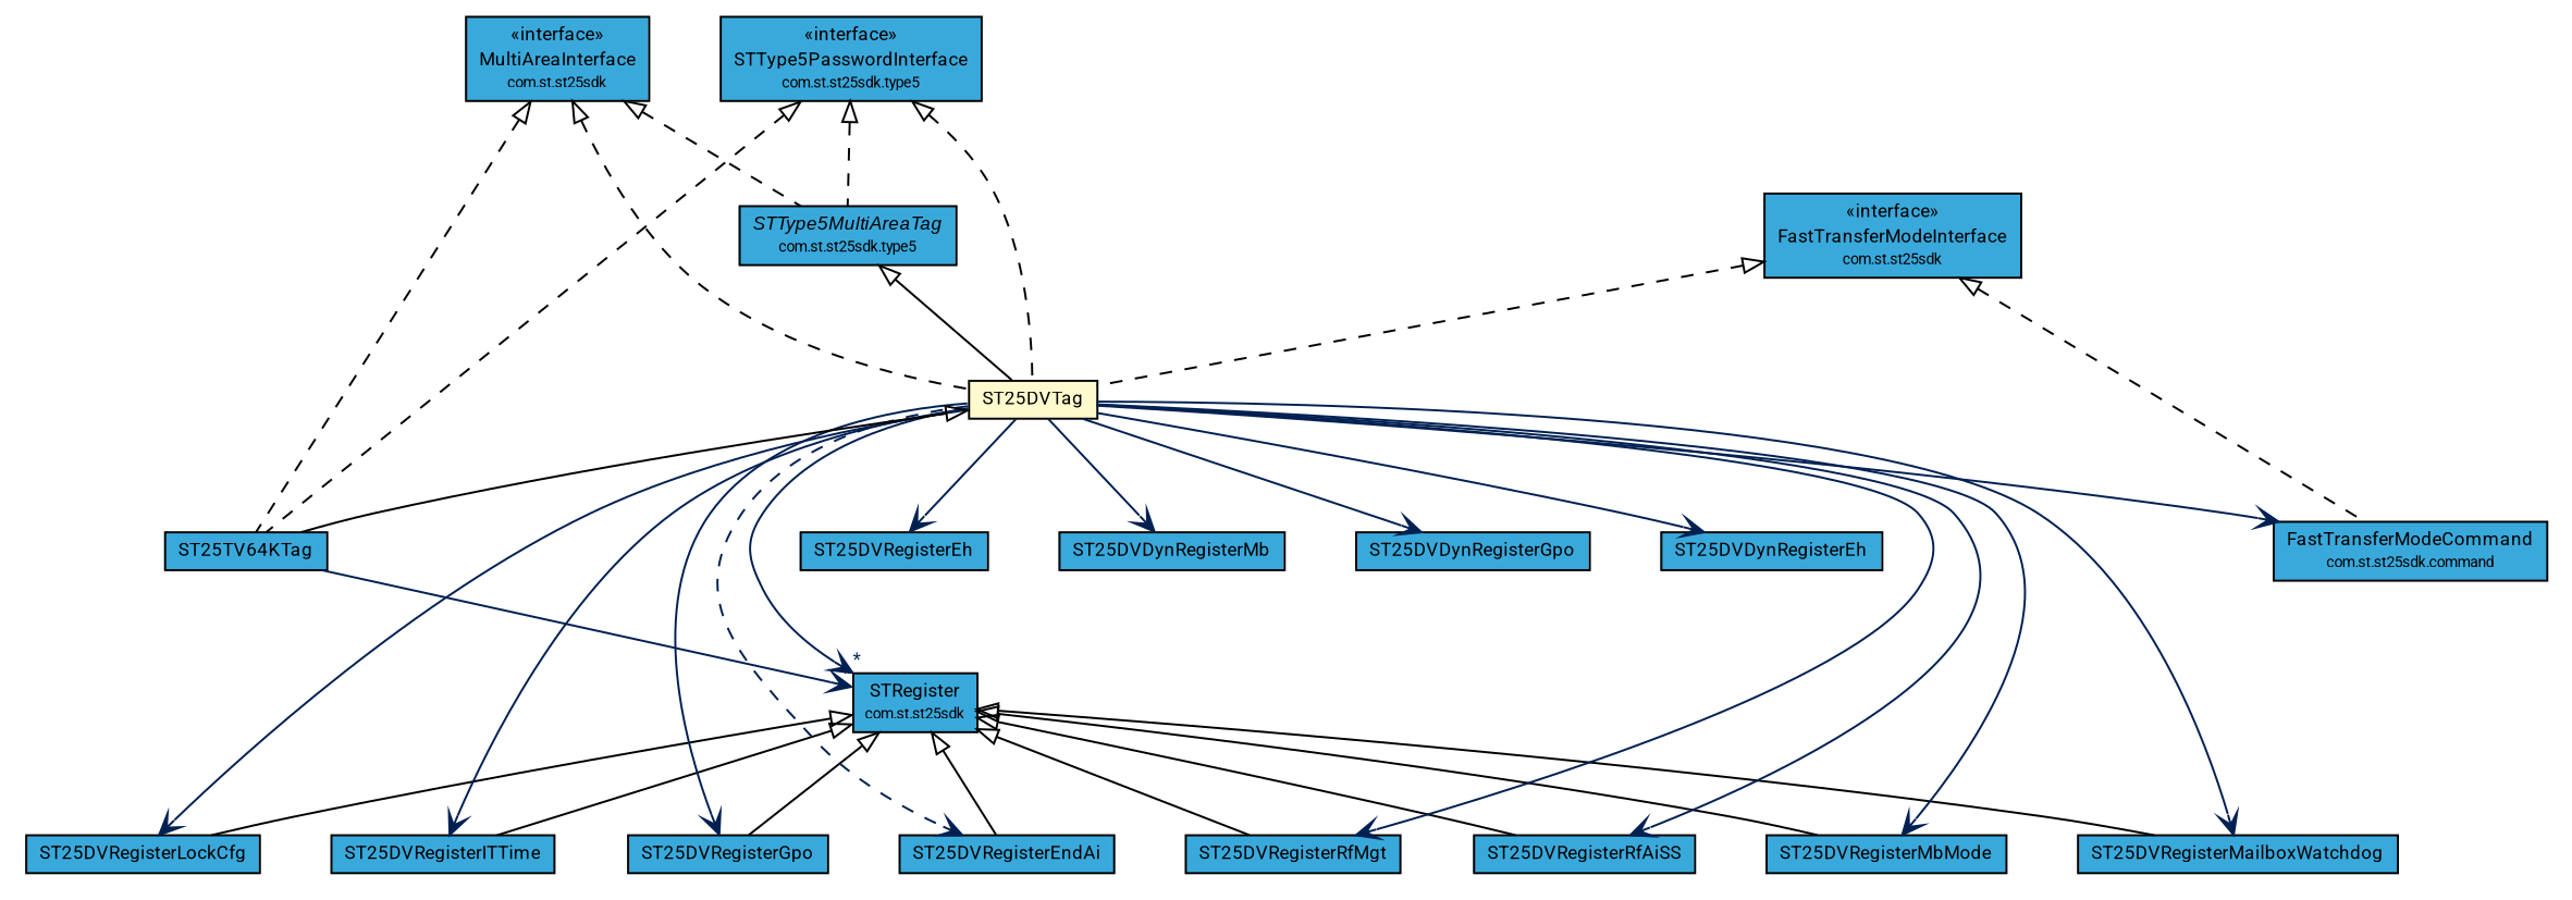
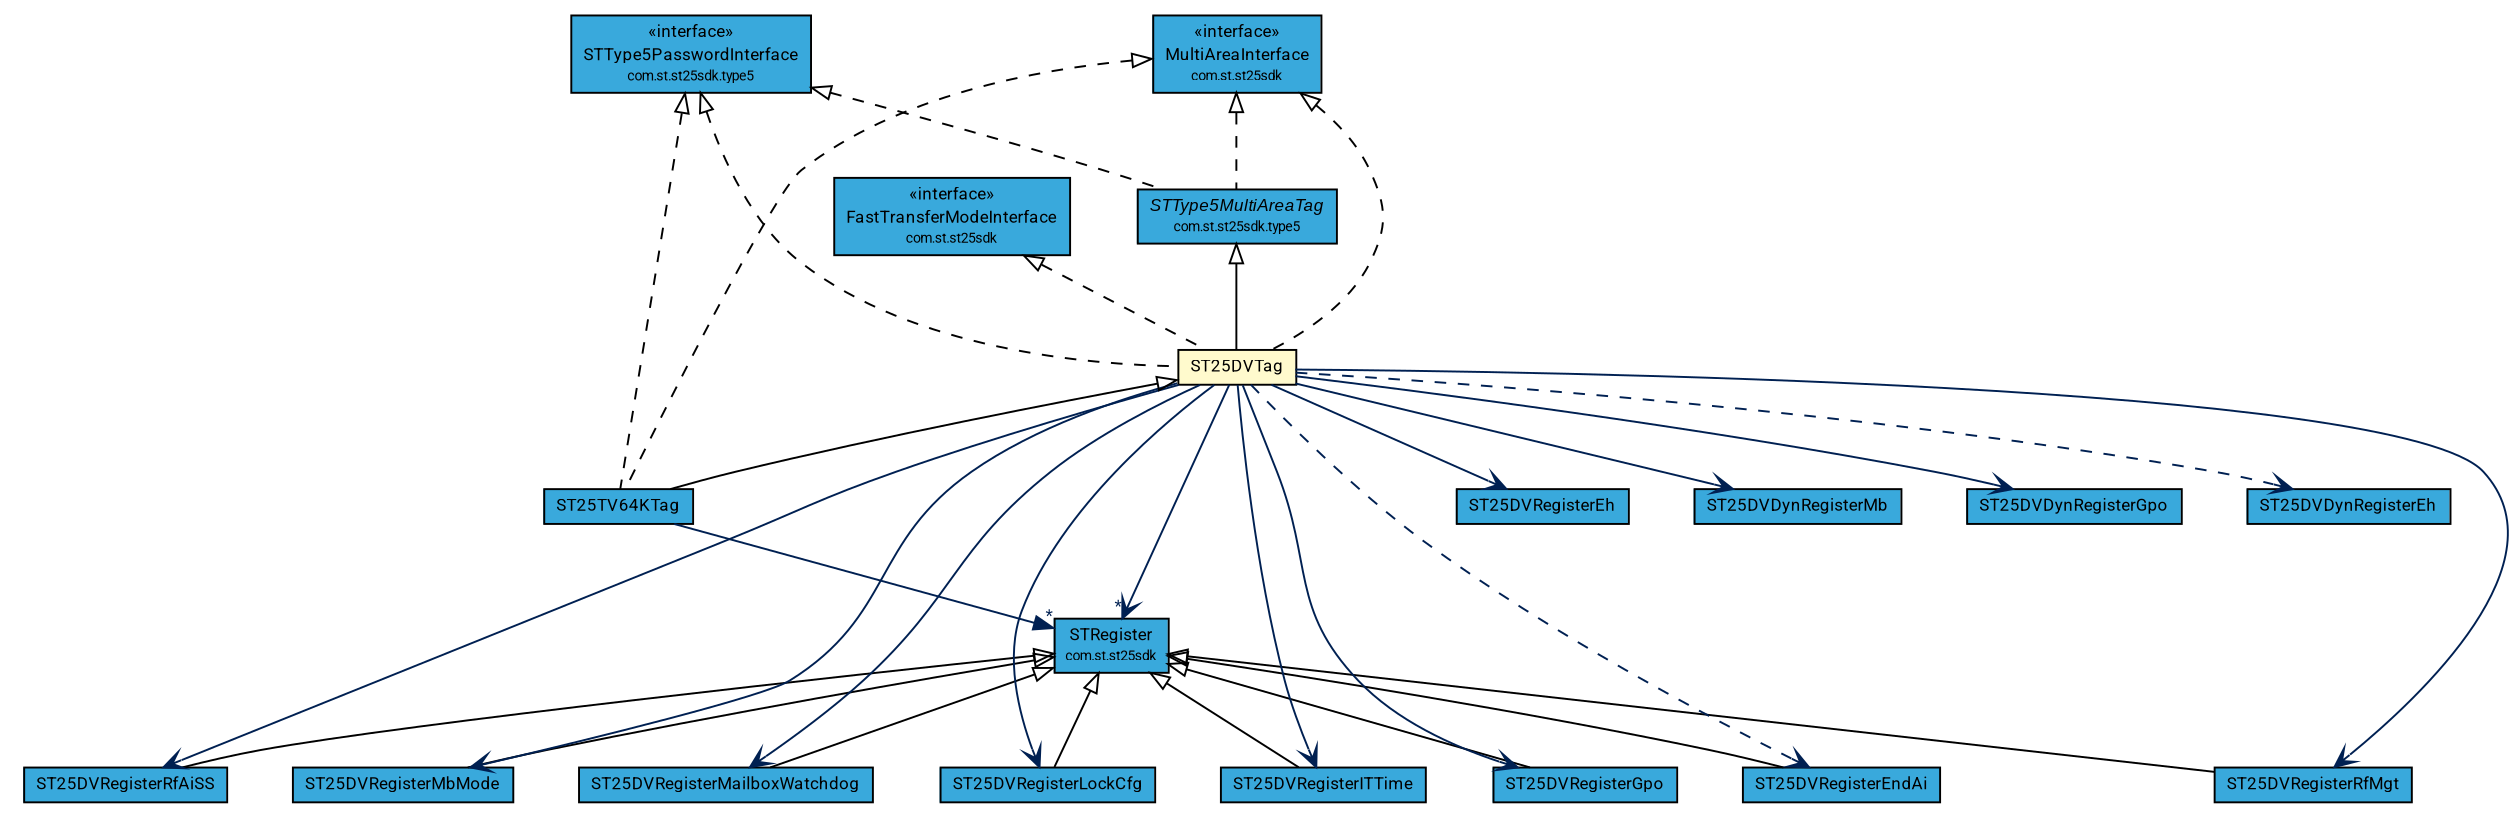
  digraph {
    fontname=Roboto
    nodesep=0.25
    ranksep=0.5
    node [fontcolor=black fontname=Roboto fontsize=9.0 shape=plaintext]
    edge [arrowtail=empty dir=back fontname=Roboto fontsize=10 headport=p labelfontname=arial labelfontsize=10 tailport=p]
    n1 [label=<<table title="com.st.st25sdk.STRegister" border="0" cellborder="1" cellspacing="0" cellpadding="2" port="p" bgcolor="#39a9dc" href="../../STRegister.html"> 		<tr><td><table border="0" cellspacing="0" cellpadding="1"> <tr><td align="center" balign="center"> STRegister </td></tr> <tr><td align="center" balign="center"><font point-size="7.0"> com.st.st25sdk </font></td></tr> 		</table></td></tr> 		</table>>]
    n2 [label=<<table title="com.st.st25sdk.type5.st25dv.ST25DVRegisterRfMgt" border="0" cellborder="1" cellspacing="0" cellpadding="2" port="p" bgcolor="#39a9dc" href="./ST25DVRegisterRfMgt.html"> 		<tr><td><table border="0" cellspacing="0" cellpadding="1"> <tr><td align="center" balign="center"> ST25DVRegisterRfMgt </td></tr> 		</table></td></tr> 		</table>>]
    n3 [label=<<table title="com.st.st25sdk.type5.st25dv.ST25DVRegisterRfAiSS" border="0" cellborder="1" cellspacing="0" cellpadding="2" port="p" bgcolor="#39a9dc" href="./ST25DVRegisterRfAiSS.html"> 		<tr><td><table border="0" cellspacing="0" cellpadding="1"> <tr><td align="center" balign="center"> ST25DVRegisterRfAiSS </td></tr> 		</table></td></tr> 		</table>>]
    n4 [label=<<table title="com.st.st25sdk.type5.st25dv.ST25DVRegisterMbMode" border="0" cellborder="1" cellspacing="0" cellpadding="2" port="p" bgcolor="#39a9dc" href="./ST25DVRegisterMbMode.html"> 		<tr><td><table border="0" cellspacing="0" cellpadding="1"> <tr><td align="center" balign="center"> ST25DVRegisterMbMode </td></tr> 		</table></td></tr> 		</table>>]
    n5 [label=<<table title="com.st.st25sdk.type5.st25dv.ST25DVRegisterMailboxWatchdog" border="0" cellborder="1" cellspacing="0" cellpadding="2" port="p" bgcolor="#39a9dc" href="./ST25DVRegisterMailboxWatchdog.html"> 		<tr><td><table border="0" cellspacing="0" cellpadding="1"> <tr><td align="center" balign="center"> ST25DVRegisterMailboxWatchdog </td></tr> 		</table></td></tr> 		</table>>]
    n6 [label=<<table title="com.st.st25sdk.type5.st25dv.ST25DVRegisterLockCfg" border="0" cellborder="1" cellspacing="0" cellpadding="2" port="p" bgcolor="#39a9dc" href="./ST25DVRegisterLockCfg.html"> 		<tr><td><table border="0" cellspacing="0" cellpadding="1"> <tr><td align="center" balign="center"> ST25DVRegisterLockCfg </td></tr> 		</table></td></tr> 		</table>>]
    n7 [label=<<table title="com.st.st25sdk.type5.st25dv.ST25DVRegisterITTime" border="0" cellborder="1" cellspacing="0" cellpadding="2" port="p" bgcolor="#39a9dc" href="./ST25DVRegisterITTime.html"> 		<tr><td><table border="0" cellspacing="0" cellpadding="1"> <tr><td align="center" balign="center"> ST25DVRegisterITTime </td></tr> 		</table></td></tr> 		</table>>]
    n8 [label=<<table title="com.st.st25sdk.type5.st25dv.ST25DVRegisterGpo" border="0" cellborder="1" cellspacing="0" cellpadding="2" port="p" bgcolor="#39a9dc" href="./ST25DVRegisterGpo.html"> 		<tr><td><table border="0" cellspacing="0" cellpadding="1"> <tr><td align="center" balign="center"> ST25DVRegisterGpo </td></tr> 		</table></td></tr> 		</table>>]
    n9 [label=<<table title="com.st.st25sdk.type5.st25dv.ST25DVRegisterEndAi" border="0" cellborder="1" cellspacing="0" cellpadding="2" port="p" bgcolor="#39a9dc" href="./ST25DVRegisterEndAi.html"> 		<tr><td><table border="0" cellspacing="0" cellpadding="1"> <tr><td align="center" balign="center"> ST25DVRegisterEndAi </td></tr> 		</table></td></tr> 		</table>>]
    n10 [label=<<table title="com.st.st25sdk.type5.st25dv.ST25DVRegisterEh" border="0" cellborder="1" cellspacing="0" cellpadding="2" port="p" bgcolor="#39a9dc" href="./ST25DVRegisterEh.html"> 		<tr><td><table border="0" cellspacing="0" cellpadding="1"> <tr><td align="center" balign="center"> ST25DVRegisterEh </td></tr> 		</table></td></tr> 		</table>>]
    n11 [label=<<table title="com.st.st25sdk.type5.st25dv.ST25TV64KTag" border="0" cellborder="1" cellspacing="0" cellpadding="2" port="p" bgcolor="#39a9dc" href="./ST25TV64KTag.html"> 		<tr><td><table border="0" cellspacing="0" cellpadding="1"> <tr><td align="center" balign="center"> ST25TV64KTag </td></tr> 		</table></td></tr> 		</table>>]
    n12 [label=<<table title="com.st.st25sdk.type5.st25dv.ST25DVTag" border="0" cellborder="1" cellspacing="0" cellpadding="2" port="p" bgcolor="lemonChiffon" href="./ST25DVTag.html"> 		<tr><td><table border="0" cellspacing="0" cellpadding="1"> <tr><td align="center" balign="center"> ST25DVTag </td></tr> 		</table></td></tr> 		</table>>]
-   n13 [label=<<table title="com.st.st25sdk.command.FastTransferModeCommand" border="0" cellborder="1" cellspacing="0" cellpadding="2" port="p" bgcolor="#39a9dc" href="../../command/FastTransferModeCommand.html"> 		<tr><td><table border="0" cellspacing="0" cellpadding="1"> <tr><td align="center" balign="center"> FastTransferModeCommand </td></tr> <tr><td align="center" balign="center"><font point-size="7.0"> com.st.st25sdk.command </font></td></tr> 		</table></td></tr> 		</table>>]
    n14 [label=<<table title="com.st.st25sdk.type5.st25dv.ST25DVDynRegisterMb" border="0" cellborder="1" cellspacing="0" cellpadding="2" port="p" bgcolor="#39a9dc" href="./ST25DVDynRegisterMb.html"> 		<tr><td><table border="0" cellspacing="0" cellpadding="1"> <tr><td align="center" balign="center"> ST25DVDynRegisterMb </td></tr> 		</table></td></tr> 		</table>>]
    n15 [label=<<table title="com.st.st25sdk.type5.st25dv.ST25DVDynRegisterGpo" border="0" cellborder="1" cellspacing="0" cellpadding="2" port="p" bgcolor="#39a9dc" href="./ST25DVDynRegisterGpo.html"> 		<tr><td><table border="0" cellspacing="0" cellpadding="1"> <tr><td align="center" balign="center"> ST25DVDynRegisterGpo </td></tr> 		</table></td></tr> 		</table>>]
    n16 [label=<<table title="com.st.st25sdk.type5.st25dv.ST25DVDynRegisterEh" border="0" cellborder="1" cellspacing="0" cellpadding="2" port="p" bgcolor="#39a9dc" href="./ST25DVDynRegisterEh.html"> 		<tr><td><table border="0" cellspacing="0" cellpadding="1"> <tr><td align="center" balign="center"> ST25DVDynRegisterEh </td></tr> 		</table></td></tr> 		</table>>]
    n17 [label=<<table title="com.st.st25sdk.MultiAreaInterface" border="0" cellborder="1" cellspacing="0" cellpadding="2" port="p" bgcolor="#39a9dc" href="../../MultiAreaInterface.html"> 		<tr><td><table border="0" cellspacing="0" cellpadding="1"> <tr><td align="center" balign="center"> &#171;interface&#187; </td></tr> <tr><td align="center" balign="center"> MultiAreaInterface </td></tr> <tr><td align="center" balign="center"><font point-size="7.0"> com.st.st25sdk </font></td></tr> 		</table></td></tr> 		</table>>]
    n18 [label=<<table title="com.st.st25sdk.type5.STType5MultiAreaTag" border="0" cellborder="1" cellspacing="0" cellpadding="2" port="p" bgcolor="#39a9dc" href="../STType5MultiAreaTag.html"> 		<tr><td><table border="0" cellspacing="0" cellpadding="1"> <tr><td align="center" balign="center"><font face="arial italic"> STType5MultiAreaTag </font></td></tr> <tr><td align="center" balign="center"><font point-size="7.0"> com.st.st25sdk.type5 </font></td></tr> 		</table></td></tr> 		</table>>]
    n19 [label=<<table title="com.st.st25sdk.FastTransferModeInterface" border="0" cellborder="1" cellspacing="0" cellpadding="2" port="p" bgcolor="#39a9dc" href="../../FastTransferModeInterface.html"> 		<tr><td><table border="0" cellspacing="0" cellpadding="1"> <tr><td align="center" balign="center"> &#171;interface&#187; </td></tr> <tr><td align="center" balign="center"> FastTransferModeInterface </td></tr> <tr><td align="center" balign="center"><font point-size="7.0"> com.st.st25sdk </font></td></tr> 		</table></td></tr> 		</table>>]
    n20 [label=<<table title="com.st.st25sdk.type5.STType5PasswordInterface" border="0" cellborder="1" cellspacing="0" cellpadding="2" port="p" bgcolor="#39a9dc" href="../STType5PasswordInterface.html"> 		<tr><td><table border="0" cellspacing="0" cellpadding="1"> <tr><td align="center" balign="center"> &#171;interface&#187; </td></tr> <tr><td align="center" balign="center"> STType5PasswordInterface </td></tr> <tr><td align="center" balign="center"><font point-size="7.0"> com.st.st25sdk.type5 </font></td></tr> 		</table></td></tr> 		</table>>]
    n1 -> n2
    n1 -> n3
    n1 -> n4
    n1 -> n5
    n1 -> n6
    n1 -> n7
    n1 -> n8
    n1 -> n9
-   n11 -> n1 [arrowhead=open color="#002052" fontcolor="#002052" fontsize=10.0 headlabel="*" arrowtail="" dir=""]
+   n11 -> n1 [arrowhead=normal color="#002052" fontcolor="#002052" fontsize=10.0 headlabel="*" arrowtail="" dir=""]
    n12 -> n1 [arrowhead=open color="#002052" fontcolor="#002052" fontsize=10.0 headlabel="*" arrowtail="" dir=""]
    n12 -> n2 [arrowhead=open color="#002052" fontcolor="#002052" fontsize=10.0 arrowtail="" dir=""]
    n12 -> n3 [arrowhead=open color="#002052" fontcolor="#002052" fontsize=10.0 arrowtail="" dir=""]
    n12 -> n4 [arrowhead=open color="#002052" fontcolor="#002052" fontsize=10.0 arrowtail="" dir=""]
    n12 -> n5 [arrowhead=open color="#002052" fontcolor="#002052" fontsize=10.0 arrowtail="" dir=""]
    n12 -> n6 [arrowhead=open color="#002052" fontcolor="#002052" fontsize=10.0 arrowtail="" dir=""]
    n12 -> n7 [arrowhead=open color="#002052" fontcolor="#002052" fontsize=10.0 arrowtail="" dir=""]
    n12 -> n8 [arrowhead=open color="#002052" fontcolor="#002052" fontsize=10.0 arrowtail="" dir=""]
    n12 -> n9 [arrowhead=open color="#002052" fontcolor="#002052" fontsize=10.0 style=dashed arrowtail="" dir=""]
    n12 -> n10 [arrowhead=open color="#002052" fontcolor="#002052" fontsize=10.0 arrowtail="" dir=""]
    n12 -> n11
-   n12 -> n13 [arrowhead=open color="#002052" fontcolor="#002052" fontsize=10.0 arrowtail="" dir=""]
    n12 -> n14 [arrowhead=open color="#002052" fontcolor="#002052" fontsize=10.0 arrowtail="" dir=""]
    n12 -> n15 [arrowhead=open color="#002052" fontcolor="#002052" fontsize=10.0 arrowtail="" dir=""]
-   n12 -> n16 [arrowhead=open color="#002052" fontcolor="#002052" fontsize=10.0 arrowtail="" dir=""]
+   n12 -> n16 [arrowhead=open color="#002052" fontcolor="#002052" fontsize=10.0 style=dashed arrowtail="" dir=""]
    n17 -> n11 [style=dashed]
    n17 -> n12 [style=dashed]
    n17 -> n18 [style=dashed]
    n18 -> n12
    n19 -> n12 [style=dashed]
-   n19 -> n13 [style=dashed]
    n20 -> n11 [style=dashed]
    n20 -> n12 [style=dashed]
    n20 -> n18 [style=dashed]
  }
